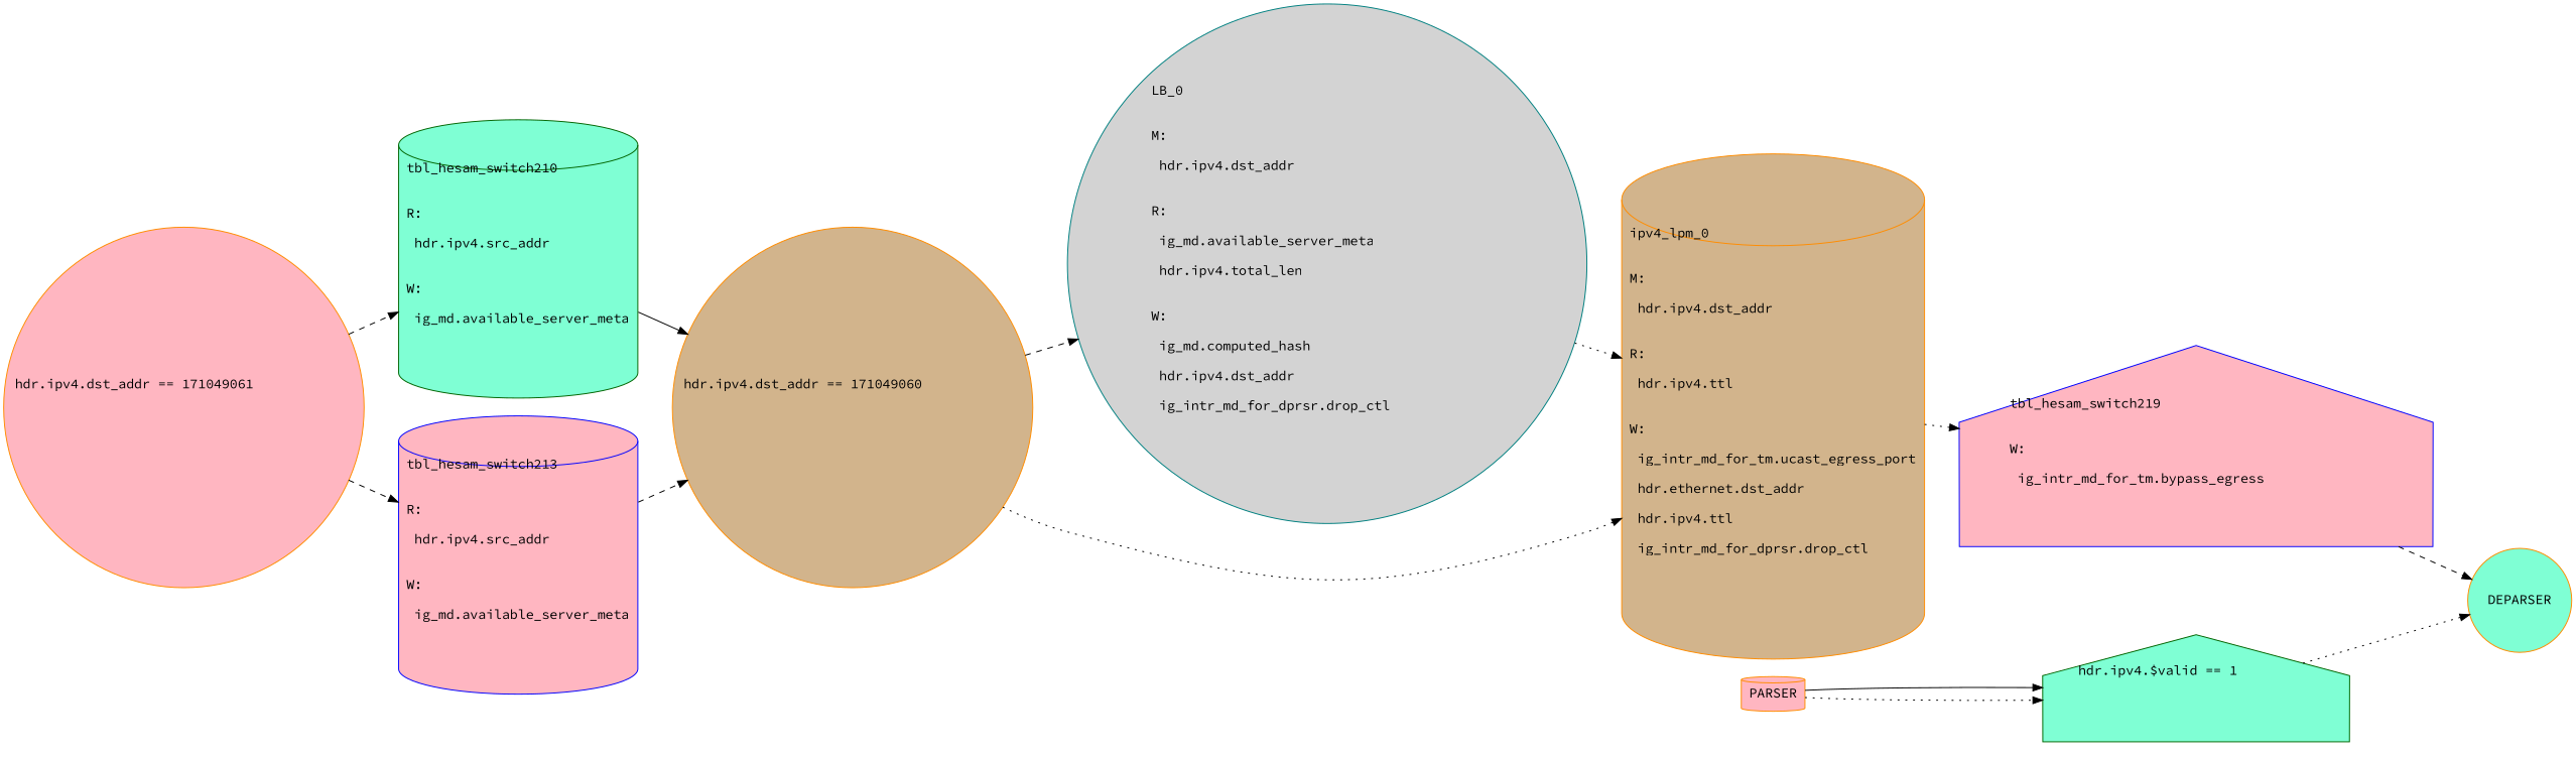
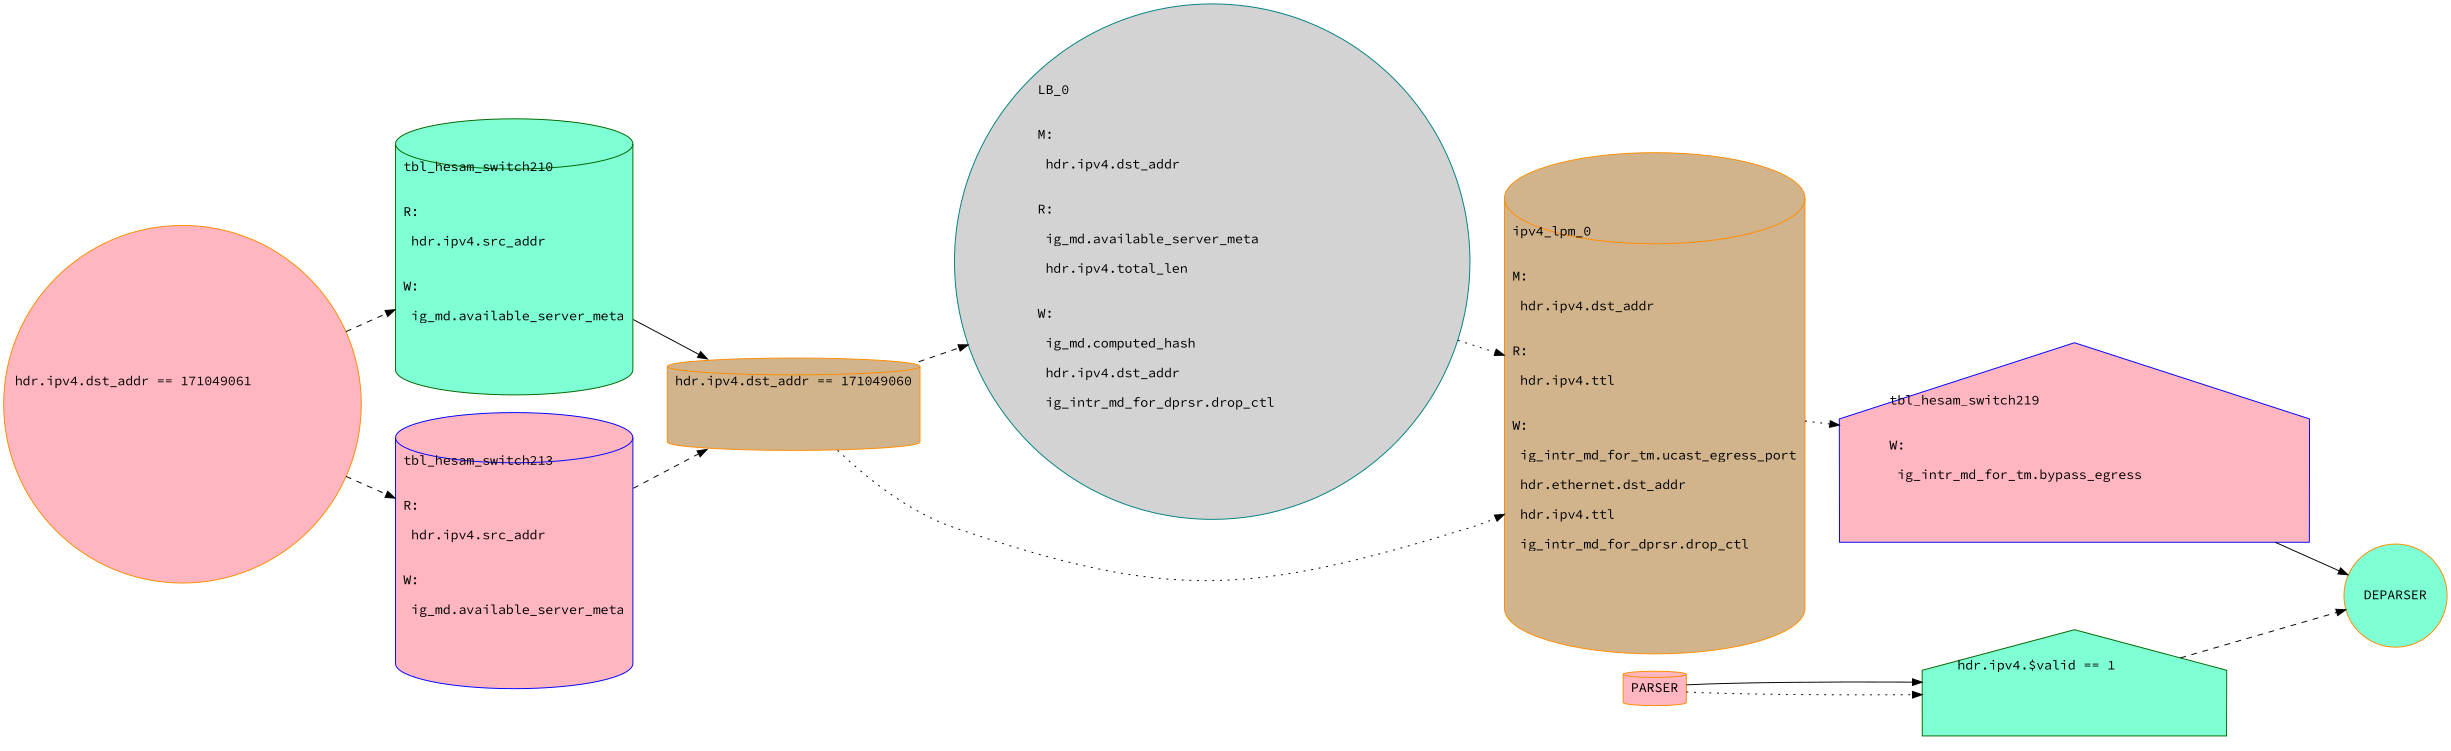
  digraph {
    fontname="Source Code Pro"
    rankdir=LR
    node [color=darkorange fillcolor=lightpink fontname="Source Code Pro" shape=circle style=filled]
    edge [fontname="Source Code Pro" style=dashed]
    n1 [color=darkgreen fillcolor=aquamarine label="hdr.ipv4.$valid == 1\l\l\n " shape=house]
    DEPARSER [fillcolor=aquamarine]
    n3 [label="hdr.ipv4.dst_addr == 171049061\l\l\n "]
    n4 [color=darkgreen fillcolor=aquamarine label="tbl_hesam_switch210\l\l\nR:\l\n hdr.ipv4.src_addr\l\n\lW:\l\n ig_md.available_server_meta\l\n " shape=cylinder]
    n5 [color=blue label="tbl_hesam_switch213\l\l\nR:\l\n hdr.ipv4.src_addr\l\n\lW:\l\n ig_md.available_server_meta\l\n " shape=cylinder]
-   n6 [fillcolor=tan label="hdr.ipv4.dst_addr == 171049060\l\l\n "]
+   n6 [fillcolor=tan label="hdr.ipv4.dst_addr == 171049060\l\l\n " shape=cylinder]
    n7 [color=teal fillcolor=lightgrey label="LB_0\l\l\nM:\l\n hdr.ipv4.dst_addr\l\n\lR:\l\n ig_md.available_server_meta\l\n hdr.ipv4.total_len\l\n\lW:\l\n ig_md.computed_hash\l\n hdr.ipv4.dst_addr\l\n ig_intr_md_for_dprsr.drop_ctl\l\n "]
    n8 [fillcolor=tan label="ipv4_lpm_0\l\l\nM:\l\n hdr.ipv4.dst_addr\l\n\lR:\l\n hdr.ipv4.ttl\l\n\lW:\l\n ig_intr_md_for_tm.ucast_egress_port\l\n hdr.ethernet.dst_addr\l\n hdr.ipv4.ttl\l\n ig_intr_md_for_dprsr.drop_ctl\l\n " shape=cylinder]
    n9 [color=blue label="tbl_hesam_switch219\l\l\nW:\l\n ig_intr_md_for_tm.bypass_egress\l\n " shape=house]
    PARSER [shape=cylinder]
-   n1 -> DEPARSER [style=dotted]
+   n1 -> DEPARSER
    n3 -> n4
    n3 -> n5
    n4 -> n6 [style=solid]
    n5 -> n6
    n6 -> n7
    n6 -> n8 [style=dotted]
    n7 -> n8 [style=dotted]
    n8 -> n9 [style=dotted]
-   n9 -> DEPARSER
+   n9 -> DEPARSER [style=solid]
    PARSER -> n1 [style=dotted]
    PARSER -> n1 [style=solid]
  }
